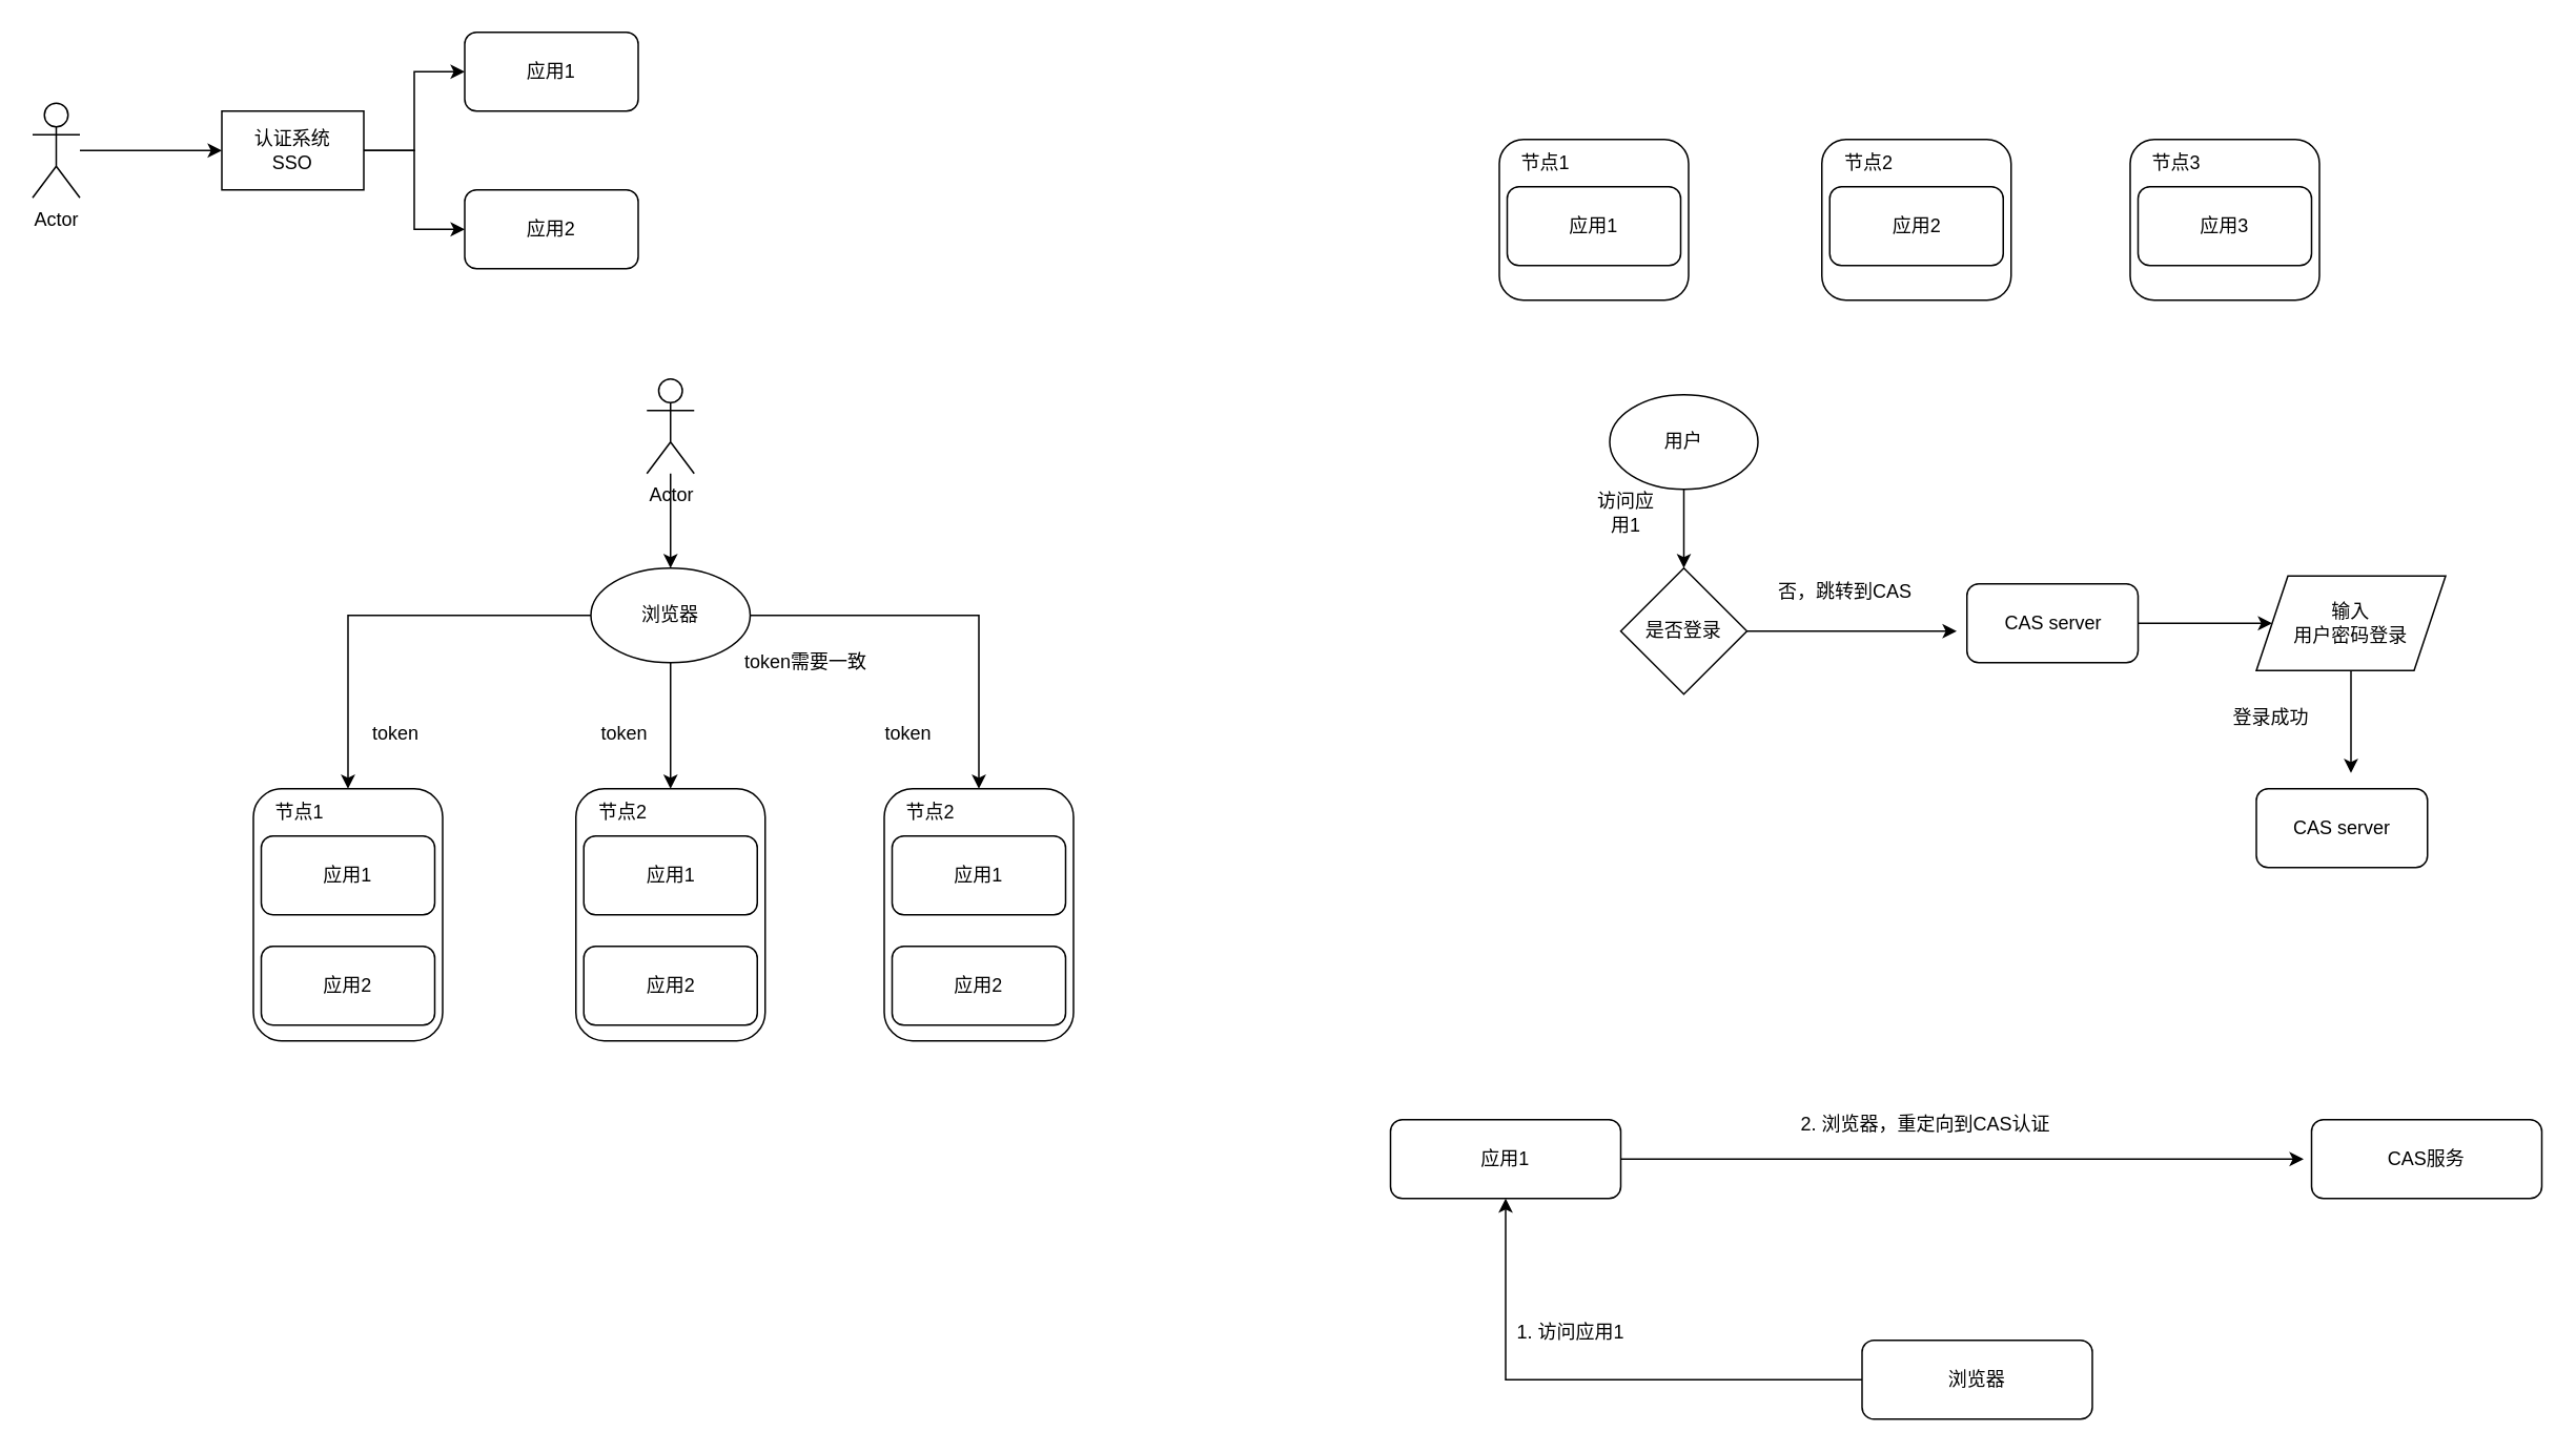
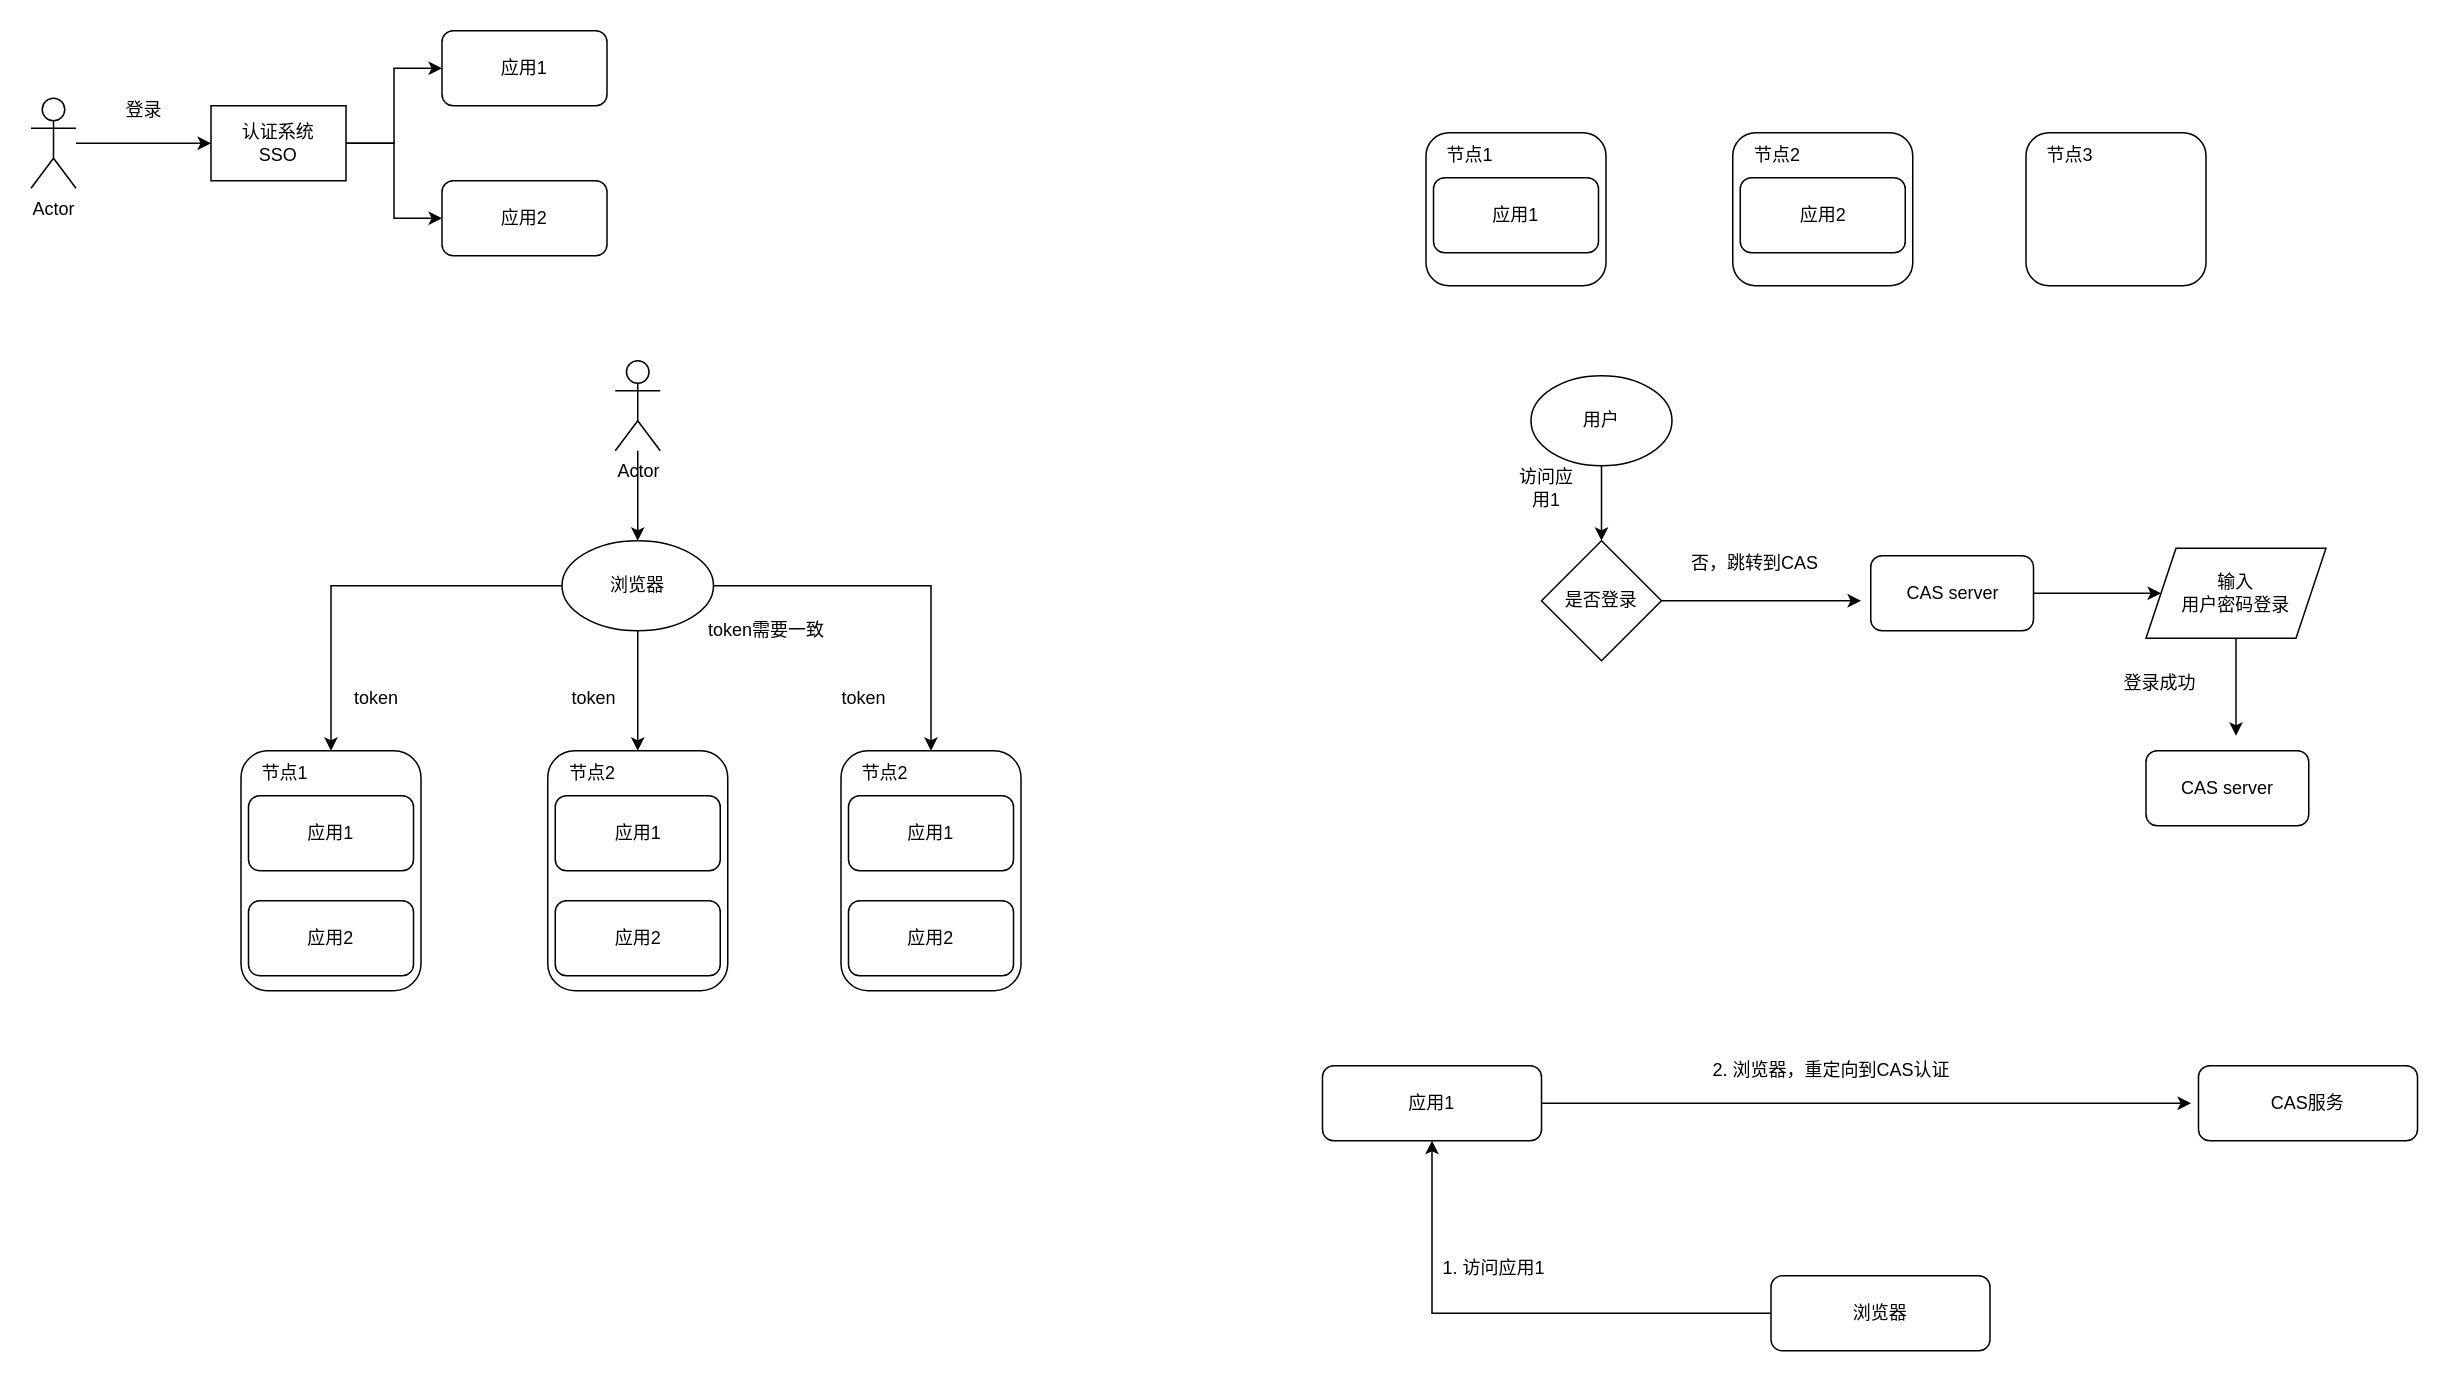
  <mxCell id="0" />
  <mxCell id="1" parent="0" />
  <mxCell id="2" value="应用1" style="rounded=1;whiteSpace=wrap;html=1;" vertex="1" parent="1"><mxGeometry x="294" y="20" width="110" height="50" as="geometry" /></mxCell>
  <mxCell id="3" value="应用2" style="rounded=1;whiteSpace=wrap;html=1;" vertex="1" parent="1"><mxGeometry x="294" y="120" width="110" height="50" as="geometry" /></mxCell>
  <mxCell id="4" style="edgeStyle=orthogonalEdgeStyle;rounded=0;orthogonalLoop=1;jettySize=auto;html=1;entryX=0;entryY=0.5;entryDx=0;entryDy=0;" edge="1" parent="1" source="6" target="2"><mxGeometry relative="1" as="geometry" /></mxCell>
  <mxCell id="5" style="edgeStyle=orthogonalEdgeStyle;rounded=0;orthogonalLoop=1;jettySize=auto;html=1;entryX=0;entryY=0.5;entryDx=0;entryDy=0;" edge="1" parent="1" source="6" target="3"><mxGeometry relative="1" as="geometry" /></mxCell>
  <mxCell id="6" value="认证系统&lt;br&gt;SSO" style="rounded=0;whiteSpace=wrap;html=1;" vertex="1" parent="1"><mxGeometry x="140" y="70" width="90" height="50" as="geometry" /></mxCell>
  <mxCell id="7" style="edgeStyle=orthogonalEdgeStyle;rounded=0;orthogonalLoop=1;jettySize=auto;html=1;entryX=0;entryY=0.5;entryDx=0;entryDy=0;" edge="1" parent="1" source="8" target="6"><mxGeometry relative="1" as="geometry" /></mxCell>
  <mxCell id="8" value="Actor" style="shape=umlActor;verticalLabelPosition=bottom;verticalAlign=top;html=1;outlineConnect=0;" vertex="1" parent="1"><mxGeometry x="20" y="65" width="30" height="60" as="geometry" /></mxCell>
+ <mxCell id="9" value="登录" style="text;html=1;align=center;verticalAlign=middle;resizable=0;points=[];autosize=1;strokeColor=none;fillColor=none;" vertex="1" parent="1"><mxGeometry x="70" y="58" width="50" height="30" as="geometry" /></mxCell>
  <mxCell id="10" value="" style="rounded=1;whiteSpace=wrap;html=1;" vertex="1" parent="1"><mxGeometry x="160" y="500" width="120" height="160" as="geometry" /></mxCell>
  <mxCell id="11" value="节点1" style="text;html=1;align=center;verticalAlign=middle;resizable=0;points=[];autosize=1;strokeColor=none;fillColor=none;" vertex="1" parent="1"><mxGeometry x="164" y="500" width="50" height="30" as="geometry" /></mxCell>
  <mxCell id="12" value="应用1" style="rounded=1;whiteSpace=wrap;html=1;" vertex="1" parent="1"><mxGeometry x="165" y="530" width="110" height="50" as="geometry" /></mxCell>
  <mxCell id="13" value="应用2" style="rounded=1;whiteSpace=wrap;html=1;" vertex="1" parent="1"><mxGeometry x="165" y="600" width="110" height="50" as="geometry" /></mxCell>
  <mxCell id="14" value="" style="rounded=1;whiteSpace=wrap;html=1;" vertex="1" parent="1"><mxGeometry x="364.5" y="500" width="120" height="160" as="geometry" /></mxCell>
  <mxCell id="15" value="节点2" style="text;html=1;align=center;verticalAlign=middle;resizable=0;points=[];autosize=1;strokeColor=none;fillColor=none;" vertex="1" parent="1"><mxGeometry x="368.5" y="500" width="50" height="30" as="geometry" /></mxCell>
  <mxCell id="16" value="应用1" style="rounded=1;whiteSpace=wrap;html=1;" vertex="1" parent="1"><mxGeometry x="369.5" y="530" width="110" height="50" as="geometry" /></mxCell>
  <mxCell id="17" value="应用2" style="rounded=1;whiteSpace=wrap;html=1;" vertex="1" parent="1"><mxGeometry x="369.5" y="600" width="110" height="50" as="geometry" /></mxCell>
  <mxCell id="18" style="edgeStyle=orthogonalEdgeStyle;rounded=0;orthogonalLoop=1;jettySize=auto;html=1;entryX=0.5;entryY=0;entryDx=0;entryDy=0;" edge="1" parent="1" source="19" target="27"><mxGeometry relative="1" as="geometry" /></mxCell>
  <mxCell id="19" value="Actor" style="shape=umlActor;verticalLabelPosition=bottom;verticalAlign=top;html=1;outlineConnect=0;" vertex="1" parent="1"><mxGeometry x="409.5" y="240" width="30" height="60" as="geometry" /></mxCell>
  <mxCell id="20" value="" style="rounded=1;whiteSpace=wrap;html=1;" vertex="1" parent="1"><mxGeometry x="560" y="500" width="120" height="160" as="geometry" /></mxCell>
  <mxCell id="21" value="节点2" style="text;html=1;align=center;verticalAlign=middle;resizable=0;points=[];autosize=1;strokeColor=none;fillColor=none;" vertex="1" parent="1"><mxGeometry x="564" y="500" width="50" height="30" as="geometry" /></mxCell>
  <mxCell id="22" value="应用1" style="rounded=1;whiteSpace=wrap;html=1;" vertex="1" parent="1"><mxGeometry x="565" y="530" width="110" height="50" as="geometry" /></mxCell>
  <mxCell id="23" value="应用2" style="rounded=1;whiteSpace=wrap;html=1;" vertex="1" parent="1"><mxGeometry x="565" y="600" width="110" height="50" as="geometry" /></mxCell>
  <mxCell id="24" style="edgeStyle=orthogonalEdgeStyle;rounded=0;orthogonalLoop=1;jettySize=auto;html=1;entryX=0.5;entryY=0;entryDx=0;entryDy=0;" edge="1" parent="1" source="27" target="10"><mxGeometry relative="1" as="geometry" /></mxCell>
  <mxCell id="25" style="edgeStyle=orthogonalEdgeStyle;rounded=0;orthogonalLoop=1;jettySize=auto;html=1;entryX=0.5;entryY=0;entryDx=0;entryDy=0;" edge="1" parent="1" source="27" target="20"><mxGeometry relative="1" as="geometry" /></mxCell>
  <mxCell id="26" style="edgeStyle=orthogonalEdgeStyle;rounded=0;orthogonalLoop=1;jettySize=auto;html=1;entryX=0.5;entryY=0;entryDx=0;entryDy=0;" edge="1" parent="1" source="27" target="14"><mxGeometry relative="1" as="geometry" /></mxCell>
  <mxCell id="27" value="浏览器" style="ellipse;whiteSpace=wrap;html=1;" vertex="1" parent="1"><mxGeometry x="374" y="360" width="101" height="60" as="geometry" /></mxCell>
  <mxCell id="28" value="token" style="text;html=1;align=center;verticalAlign=middle;resizable=0;points=[];autosize=1;strokeColor=none;fillColor=none;" vertex="1" parent="1"><mxGeometry x="225" y="450" width="50" height="30" as="geometry" /></mxCell>
  <mxCell id="29" value="token" style="text;html=1;align=center;verticalAlign=middle;resizable=0;points=[];autosize=1;strokeColor=none;fillColor=none;" vertex="1" parent="1"><mxGeometry x="369.5" y="450" width="50" height="30" as="geometry" /></mxCell>
  <mxCell id="30" value="token" style="text;html=1;align=center;verticalAlign=middle;resizable=0;points=[];autosize=1;strokeColor=none;fillColor=none;" vertex="1" parent="1"><mxGeometry x="550" y="450" width="50" height="30" as="geometry" /></mxCell>
  <mxCell id="31" value="token需要一致" style="text;html=1;align=center;verticalAlign=middle;resizable=0;points=[];autosize=1;strokeColor=none;fillColor=none;" vertex="1" parent="1"><mxGeometry x="460" y="405" width="100" height="30" as="geometry" /></mxCell>
  <mxCell id="32" value="" style="rounded=1;whiteSpace=wrap;html=1;" vertex="1" parent="1"><mxGeometry x="950" y="88" width="120" height="102" as="geometry" /></mxCell>
  <mxCell id="33" value="节点1" style="text;html=1;align=center;verticalAlign=middle;resizable=0;points=[];autosize=1;strokeColor=none;fillColor=none;" vertex="1" parent="1"><mxGeometry x="954" y="88" width="50" height="30" as="geometry" /></mxCell>
  <mxCell id="34" value="应用1" style="rounded=1;whiteSpace=wrap;html=1;" vertex="1" parent="1"><mxGeometry x="955" y="118" width="110" height="50" as="geometry" /></mxCell>
  <mxCell id="35" value="" style="rounded=1;whiteSpace=wrap;html=1;" vertex="1" parent="1"><mxGeometry x="1154.5" y="88" width="120" height="102" as="geometry" /></mxCell>
  <mxCell id="36" value="节点2" style="text;html=1;align=center;verticalAlign=middle;resizable=0;points=[];autosize=1;strokeColor=none;fillColor=none;" vertex="1" parent="1"><mxGeometry x="1158.5" y="88" width="50" height="30" as="geometry" /></mxCell>
  <mxCell id="37" value="应用2" style="rounded=1;whiteSpace=wrap;html=1;" vertex="1" parent="1"><mxGeometry x="1159.5" y="118" width="110" height="50" as="geometry" /></mxCell>
  <mxCell id="38" value="" style="rounded=1;whiteSpace=wrap;html=1;" vertex="1" parent="1"><mxGeometry x="1350" y="88" width="120" height="102" as="geometry" /></mxCell>
  <mxCell id="39" value="节点3" style="text;html=1;align=center;verticalAlign=middle;resizable=0;points=[];autosize=1;strokeColor=none;fillColor=none;" vertex="1" parent="1"><mxGeometry x="1354" y="88" width="50" height="30" as="geometry" /></mxCell>
- <mxCell id="40" value="应用3" style="rounded=1;whiteSpace=wrap;html=1;" vertex="1" parent="1"><mxGeometry x="1355" y="118" width="110" height="50" as="geometry" /></mxCell>
  <mxCell id="41" style="edgeStyle=orthogonalEdgeStyle;rounded=0;orthogonalLoop=1;jettySize=auto;html=1;" edge="1" parent="1" source="42"><mxGeometry relative="1" as="geometry"><mxPoint x="1067" y="360" as="targetPoint" /></mxGeometry></mxCell>
  <mxCell id="42" value="用户" style="ellipse;whiteSpace=wrap;html=1;" vertex="1" parent="1"><mxGeometry x="1020" y="250" width="94" height="60" as="geometry" /></mxCell>
  <mxCell id="43" value="访问&lt;span style=&quot;text-wrap: wrap; font-size: 12px;&quot;&gt;应用1&lt;/span&gt;" style="text;html=1;align=center;verticalAlign=middle;resizable=0;points=[];autosize=1;strokeColor=none;fillColor=none;strokeWidth=1;fontSize=12;" vertex="1" parent="1"><mxGeometry x="990" y="310" width="80" height="30" as="geometry" /></mxCell>
  <mxCell id="44" style="edgeStyle=orthogonalEdgeStyle;rounded=0;orthogonalLoop=1;jettySize=auto;html=1;" edge="1" parent="1" source="45"><mxGeometry relative="1" as="geometry"><mxPoint x="1240" y="400" as="targetPoint" /></mxGeometry></mxCell>
  <mxCell id="45" value="是否登录" style="rhombus;whiteSpace=wrap;html=1;" vertex="1" parent="1"><mxGeometry x="1027" y="360" width="80" height="80" as="geometry" /></mxCell>
  <mxCell id="46" style="edgeStyle=orthogonalEdgeStyle;rounded=0;orthogonalLoop=1;jettySize=auto;html=1;entryX=0;entryY=0.5;entryDx=0;entryDy=0;" edge="1" parent="1" source="47" target="50"><mxGeometry relative="1" as="geometry" /></mxCell>
  <mxCell id="47" value="CAS server" style="rounded=1;whiteSpace=wrap;html=1;" vertex="1" parent="1"><mxGeometry x="1246.5" y="370" width="108.5" height="50" as="geometry" /></mxCell>
  <mxCell id="48" value="否，跳转到CAS" style="text;html=1;align=center;verticalAlign=middle;resizable=0;points=[];autosize=1;strokeColor=none;fillColor=none;" vertex="1" parent="1"><mxGeometry x="1114" y="360" width="110" height="30" as="geometry" /></mxCell>
  <mxCell id="49" style="edgeStyle=orthogonalEdgeStyle;rounded=0;orthogonalLoop=1;jettySize=auto;html=1;" edge="1" parent="1" source="50"><mxGeometry relative="1" as="geometry"><mxPoint x="1490" y="490" as="targetPoint" /></mxGeometry></mxCell>
  <mxCell id="50" value="输入&lt;div&gt;用户密码登录&lt;/div&gt;" style="shape=parallelogram;perimeter=parallelogramPerimeter;whiteSpace=wrap;html=1;fixedSize=1;" vertex="1" parent="1"><mxGeometry x="1430" y="365" width="120" height="60" as="geometry" /></mxCell>
  <mxCell id="51" value="CAS server" style="rounded=1;whiteSpace=wrap;html=1;" vertex="1" parent="1"><mxGeometry x="1430" y="500" width="108.5" height="50" as="geometry" /></mxCell>
  <mxCell id="52" value="登录成功" style="text;html=1;align=center;verticalAlign=middle;resizable=0;points=[];autosize=1;strokeColor=none;fillColor=none;" vertex="1" parent="1"><mxGeometry x="1404" y="440" width="70" height="30" as="geometry" /></mxCell>
  <mxCell id="53" style="edgeStyle=orthogonalEdgeStyle;rounded=0;orthogonalLoop=1;jettySize=auto;html=1;" edge="1" parent="1" source="54"><mxGeometry relative="1" as="geometry"><mxPoint x="1460" y="735" as="targetPoint" /></mxGeometry></mxCell>
  <mxCell id="54" value="应用1" style="rounded=1;whiteSpace=wrap;html=1;" vertex="1" parent="1"><mxGeometry x="881" y="710" width="146" height="50" as="geometry" /></mxCell>
  <mxCell id="55" value="CAS服务" style="rounded=1;whiteSpace=wrap;html=1;" vertex="1" parent="1"><mxGeometry x="1465" y="710" width="146" height="50" as="geometry" /></mxCell>
  <mxCell id="56" style="edgeStyle=orthogonalEdgeStyle;rounded=0;orthogonalLoop=1;jettySize=auto;html=1;entryX=0.5;entryY=1;entryDx=0;entryDy=0;" edge="1" parent="1" source="57" target="54"><mxGeometry relative="1" as="geometry" /></mxCell>
  <mxCell id="57" value="浏览器" style="rounded=1;whiteSpace=wrap;html=1;" vertex="1" parent="1"><mxGeometry x="1180" y="850" width="146" height="50" as="geometry" /></mxCell>
  <mxCell id="58" value="1. 访问应用1" style="text;html=1;align=center;verticalAlign=middle;resizable=0;points=[];autosize=1;strokeColor=none;fillColor=none;" vertex="1" parent="1"><mxGeometry x="950" y="830" width="90" height="30" as="geometry" /></mxCell>
  <mxCell id="59" value="2. 浏览器，重定向到CAS认证" style="text;html=1;align=center;verticalAlign=middle;resizable=0;points=[];autosize=1;strokeColor=none;fillColor=none;" vertex="1" parent="1"><mxGeometry x="1130" y="698" width="180" height="30" as="geometry" /></mxCell>
